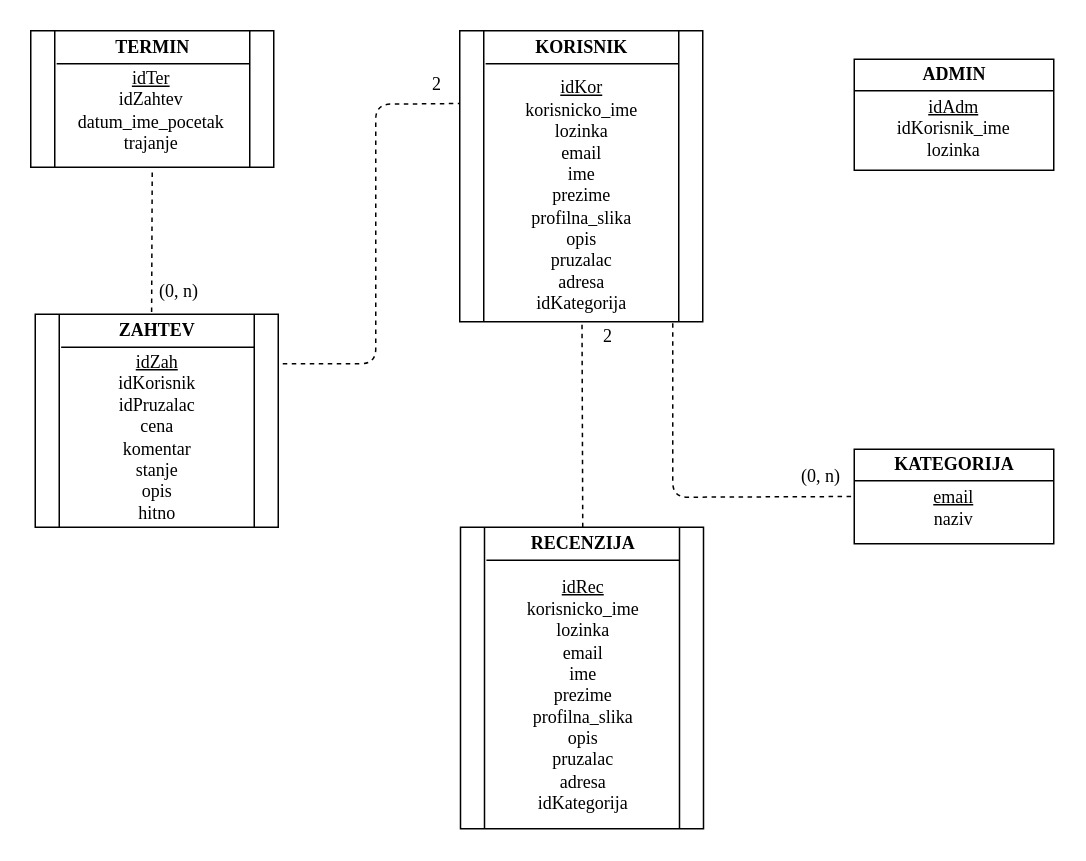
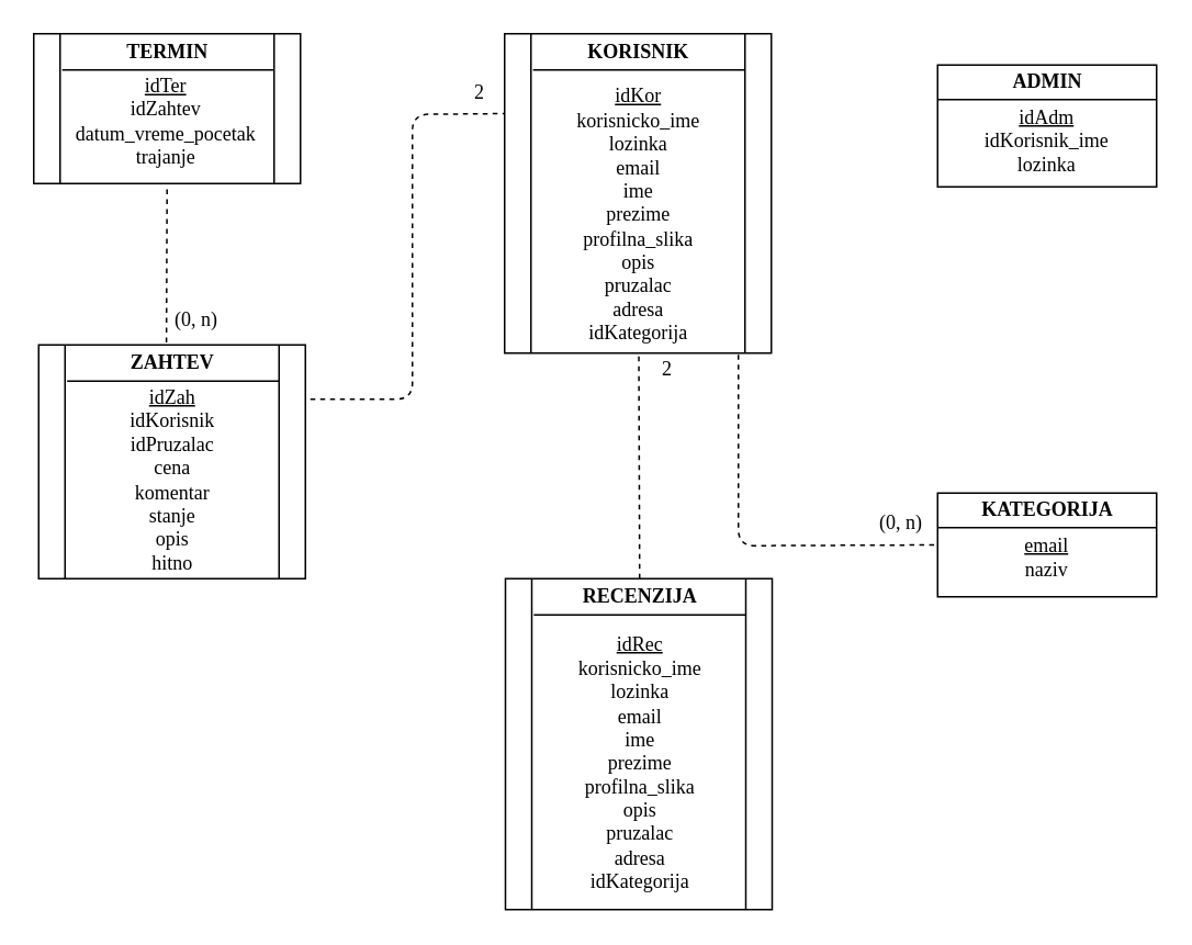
  <mxCell id="0" />
  <mxCell id="1" parent="0" />
  <mxCell id="2" value="" style="shape=process;whiteSpace=wrap;html=1;backgroundOutline=1;fontFamily=Times New Roman;" vertex="1" parent="1"><mxGeometry x="20" y="20" width="162" height="91" as="geometry" /></mxCell>
  <mxCell id="3" value="&lt;b&gt;TERMIN&lt;/b&gt;" style="text;html=1;strokeColor=none;fillColor=none;align=center;verticalAlign=middle;whiteSpace=wrap;rounded=0;fontFamily=Times New Roman;" vertex="1" parent="1"><mxGeometry x="29" y="20" width="145" height="22" as="geometry" /></mxCell>
  <mxCell id="4" value="" style="endArrow=none;html=1;fontFamily=Times New Roman;exitX=0.057;exitY=0.999;exitDx=0;exitDy=0;exitPerimeter=0;" edge="1" parent="1" source="3"><mxGeometry width="50" height="50" relative="1" as="geometry"><mxPoint x="38" y="42" as="sourcePoint" /><mxPoint x="166" y="42" as="targetPoint" /><Array as="points"><mxPoint x="92" y="42" /></Array></mxGeometry></mxCell>
- <mxCell id="5" value="&lt;u&gt;idTer&lt;/u&gt;&lt;br&gt;idZahtev&lt;br&gt;datum_ime_pocetak&lt;br&gt;trajanje" style="text;html=1;strokeColor=none;fillColor=none;align=center;verticalAlign=middle;whiteSpace=wrap;rounded=0;fontFamily=Times New Roman;" vertex="1" parent="1"><mxGeometry x="23" y="42" width="155" height="62" as="geometry" /></mxCell>
+ <mxCell id="5" value="&lt;u&gt;idTer&lt;/u&gt;&lt;br&gt;idZahtev&lt;br&gt;datum_vreme_pocetak&lt;br&gt;trajanje" style="text;html=1;strokeColor=none;fillColor=none;align=center;verticalAlign=middle;whiteSpace=wrap;rounded=0;fontFamily=Times New Roman;" vertex="1" parent="1"><mxGeometry x="23" y="42" width="155" height="62" as="geometry" /></mxCell>
  <mxCell id="6" value="" style="shape=process;whiteSpace=wrap;html=1;backgroundOutline=1;fontFamily=Times New Roman;" vertex="1" parent="1"><mxGeometry x="23" y="209" width="162" height="142" as="geometry" /></mxCell>
  <mxCell id="7" value="&lt;b&gt;ZAHTEV&lt;/b&gt;" style="text;html=1;strokeColor=none;fillColor=none;align=center;verticalAlign=middle;whiteSpace=wrap;rounded=0;fontFamily=Times New Roman;" vertex="1" parent="1"><mxGeometry x="32" y="209" width="145" height="22" as="geometry" /></mxCell>
  <mxCell id="8" value="" style="endArrow=none;html=1;fontFamily=Times New Roman;exitX=0.057;exitY=0.999;exitDx=0;exitDy=0;exitPerimeter=0;" edge="1" parent="1" source="7"><mxGeometry width="50" height="50" relative="1" as="geometry"><mxPoint x="41" y="231" as="sourcePoint" /><mxPoint x="169" y="231" as="targetPoint" /><Array as="points"><mxPoint x="95" y="231" /></Array></mxGeometry></mxCell>
  <mxCell id="9" value="&lt;u&gt;idZah&lt;/u&gt;&lt;br&gt;idKorisnik&lt;br&gt;idPruzalac&lt;br&gt;cena&lt;br&gt;komentar&lt;br&gt;stanje&lt;br&gt;opis&lt;br&gt;hitno" style="text;html=1;strokeColor=none;fillColor=none;align=center;verticalAlign=middle;whiteSpace=wrap;rounded=0;fontFamily=Times New Roman;" vertex="1" parent="1"><mxGeometry x="27" y="242" width="155" height="98" as="geometry" /></mxCell>
  <mxCell id="10" value="" style="shape=process;whiteSpace=wrap;html=1;backgroundOutline=1;fontFamily=Times New Roman;" vertex="1" parent="1"><mxGeometry x="306" y="20" width="162" height="194" as="geometry" /></mxCell>
  <mxCell id="11" value="&lt;b&gt;KORISNIK&lt;/b&gt;" style="text;html=1;strokeColor=none;fillColor=none;align=center;verticalAlign=middle;whiteSpace=wrap;rounded=0;fontFamily=Times New Roman;" vertex="1" parent="1"><mxGeometry x="315" y="20" width="145" height="22" as="geometry" /></mxCell>
  <mxCell id="12" value="" style="endArrow=none;html=1;fontFamily=Times New Roman;exitX=0.057;exitY=0.999;exitDx=0;exitDy=0;exitPerimeter=0;" edge="1" parent="1" source="11"><mxGeometry width="50" height="50" relative="1" as="geometry"><mxPoint x="324" y="42" as="sourcePoint" /><mxPoint x="452" y="42" as="targetPoint" /><Array as="points"><mxPoint x="378" y="42" /></Array></mxGeometry></mxCell>
  <mxCell id="13" value="&lt;u&gt;idKor&lt;/u&gt;&lt;br&gt;korisnicko_ime&lt;br&gt;lozinka&lt;br&gt;email&lt;br&gt;ime&lt;br&gt;prezime&lt;br&gt;profilna_slika&lt;br&gt;opis&lt;br&gt;pruzalac&lt;br&gt;adresa&lt;br&gt;idKategorija" style="text;html=1;strokeColor=none;fillColor=none;align=center;verticalAlign=middle;whiteSpace=wrap;rounded=0;fontFamily=Times New Roman;" vertex="1" parent="1"><mxGeometry x="310" y="46" width="155" height="167" as="geometry" /></mxCell>
  <mxCell id="14" value="" style="shape=process;whiteSpace=wrap;html=1;backgroundOutline=1;fontFamily=Times New Roman;" vertex="1" parent="1"><mxGeometry x="306.5" y="351" width="162" height="201" as="geometry" /></mxCell>
  <mxCell id="15" value="&lt;b&gt;RECENZIJA&lt;/b&gt;" style="text;html=1;strokeColor=none;fillColor=none;align=center;verticalAlign=middle;whiteSpace=wrap;rounded=0;fontFamily=Times New Roman;" vertex="1" parent="1"><mxGeometry x="315.5" y="351" width="145" height="22" as="geometry" /></mxCell>
  <mxCell id="16" value="" style="endArrow=none;html=1;fontFamily=Times New Roman;exitX=0.057;exitY=0.999;exitDx=0;exitDy=0;exitPerimeter=0;" edge="1" parent="1" source="15"><mxGeometry width="50" height="50" relative="1" as="geometry"><mxPoint x="324.5" y="373" as="sourcePoint" /><mxPoint x="452.5" y="373" as="targetPoint" /><Array as="points"><mxPoint x="378.5" y="373" /></Array></mxGeometry></mxCell>
  <mxCell id="17" value="&lt;u&gt;idRec&lt;/u&gt;&lt;br&gt;korisnicko_ime&lt;br&gt;lozinka&lt;br&gt;email&lt;br&gt;ime&lt;br&gt;prezime&lt;br&gt;profilna_slika&lt;br&gt;opis&lt;br&gt;pruzalac&lt;br&gt;adresa&lt;br&gt;idKategorija" style="text;html=1;strokeColor=none;fillColor=none;align=center;verticalAlign=middle;whiteSpace=wrap;rounded=0;fontFamily=Times New Roman;" vertex="1" parent="1"><mxGeometry x="310.5" y="377" width="155" height="172" as="geometry" /></mxCell>
  <mxCell id="18" value="" style="rounded=0;whiteSpace=wrap;html=1;fontFamily=Times New Roman;" vertex="1" parent="1"><mxGeometry x="569" y="39" width="133" height="74" as="geometry" /></mxCell>
  <mxCell id="19" value="" style="endArrow=none;html=1;fontFamily=Times New Roman;entryX=1;entryY=0.25;entryDx=0;entryDy=0;exitX=0;exitY=0.25;exitDx=0;exitDy=0;" edge="1" parent="1"><mxGeometry width="50" height="50" relative="1" as="geometry"><mxPoint x="569" y="60" as="sourcePoint" /><mxPoint x="702" y="60" as="targetPoint" /></mxGeometry></mxCell>
  <mxCell id="20" value="&lt;b&gt;ADMIN&lt;/b&gt;" style="text;html=1;strokeColor=none;fillColor=none;align=center;verticalAlign=middle;whiteSpace=wrap;rounded=0;fontFamily=Times New Roman;" vertex="1" parent="1"><mxGeometry x="572.5" y="39" width="126" height="20" as="geometry" /></mxCell>
  <mxCell id="21" value="&lt;u&gt;idAdm&lt;/u&gt;&lt;br&gt;idKorisnik_ime&lt;br&gt;lozinka" style="text;html=1;strokeColor=none;fillColor=none;align=center;verticalAlign=middle;whiteSpace=wrap;rounded=0;fontFamily=Times New Roman;" vertex="1" parent="1"><mxGeometry x="577" y="63" width="117" height="44" as="geometry" /></mxCell>
  <mxCell id="22" value="" style="rounded=0;whiteSpace=wrap;html=1;fontFamily=Times New Roman;" vertex="1" parent="1"><mxGeometry x="569" y="299" width="133" height="63" as="geometry" /></mxCell>
  <mxCell id="23" value="" style="endArrow=none;html=1;fontFamily=Times New Roman;entryX=1;entryY=0.25;entryDx=0;entryDy=0;exitX=0;exitY=0.25;exitDx=0;exitDy=0;" edge="1" parent="1"><mxGeometry width="50" height="50" relative="1" as="geometry"><mxPoint x="569" y="320" as="sourcePoint" /><mxPoint x="702" y="320" as="targetPoint" /></mxGeometry></mxCell>
  <mxCell id="24" value="&lt;b&gt;KATEGORIJA&lt;/b&gt;" style="text;html=1;strokeColor=none;fillColor=none;align=center;verticalAlign=middle;whiteSpace=wrap;rounded=0;fontFamily=Times New Roman;" vertex="1" parent="1"><mxGeometry x="572.5" y="299" width="126" height="20" as="geometry" /></mxCell>
  <mxCell id="25" value="&lt;u&gt;email&lt;/u&gt;&lt;br&gt;naziv&lt;br&gt;" style="text;html=1;strokeColor=none;fillColor=none;align=center;verticalAlign=middle;whiteSpace=wrap;rounded=0;fontFamily=Times New Roman;" vertex="1" parent="1"><mxGeometry x="577" y="319" width="117" height="37" as="geometry" /></mxCell>
  <mxCell id="26" value="" style="endArrow=none;dashed=1;html=1;fontFamily=Times New Roman;movable=0;resizable=0;rotatable=0;deletable=0;editable=0;connectable=0;exitX=0.473;exitY=-0.065;exitDx=0;exitDy=0;exitPerimeter=0;" edge="1" parent="1" source="7"><mxGeometry width="50" height="50" relative="1" as="geometry"><mxPoint x="94" y="123" as="sourcePoint" /><mxPoint x="101" y="111" as="targetPoint" /><Array as="points" /></mxGeometry></mxCell>
  <mxCell id="27" value="(0, n)" style="text;html=1;strokeColor=none;fillColor=none;align=center;verticalAlign=middle;whiteSpace=wrap;rounded=0;fontFamily=Times New Roman;" vertex="1" parent="1"><mxGeometry x="99" y="184" width="40" height="20" as="geometry" /></mxCell>
  <mxCell id="28" value="" style="endArrow=none;dashed=1;html=1;fontFamily=Times New Roman;entryX=0;entryY=0.25;entryDx=0;entryDy=0;" edge="1" parent="1" target="10"><mxGeometry width="50" height="50" relative="1" as="geometry"><mxPoint x="188" y="242" as="sourcePoint" /><mxPoint x="264" y="196" as="targetPoint" /><Array as="points"><mxPoint x="250" y="242" /><mxPoint x="250" y="69" /></Array></mxGeometry></mxCell>
  <mxCell id="29" value="2" style="text;html=1;strokeColor=none;fillColor=none;align=center;verticalAlign=middle;whiteSpace=wrap;rounded=0;fontFamily=Times New Roman;" vertex="1" parent="1"><mxGeometry x="270.5" y="46" width="40" height="20" as="geometry" /></mxCell>
  <mxCell id="30" value="" style="endArrow=none;dashed=1;html=1;fontFamily=Times New Roman;entryX=0.5;entryY=1;entryDx=0;entryDy=0;exitX=0.5;exitY=0;exitDx=0;exitDy=0;" edge="1" parent="1" source="15" target="13"><mxGeometry width="50" height="50" relative="1" as="geometry"><mxPoint x="214" y="384" as="sourcePoint" /><mxPoint x="264" y="334" as="targetPoint" /></mxGeometry></mxCell>
  <mxCell id="31" value="2" style="text;html=1;strokeColor=none;fillColor=none;align=center;verticalAlign=middle;whiteSpace=wrap;rounded=0;fontFamily=Times New Roman;" vertex="1" parent="1"><mxGeometry x="385" y="214" width="40" height="20" as="geometry" /></mxCell>
  <mxCell id="32" value="" style="endArrow=none;dashed=1;html=1;fontFamily=Times New Roman;entryX=0;entryY=0.5;entryDx=0;entryDy=0;" edge="1" parent="1" target="22"><mxGeometry width="50" height="50" relative="1" as="geometry"><mxPoint x="448" y="215" as="sourcePoint" /><mxPoint x="352" y="266" as="targetPoint" /><Array as="points"><mxPoint x="448" y="258" /><mxPoint x="448" y="331" /></Array></mxGeometry></mxCell>
  <mxCell id="33" value="(0, n)" style="text;html=1;strokeColor=none;fillColor=none;align=center;verticalAlign=middle;whiteSpace=wrap;rounded=0;fontFamily=Times New Roman;" vertex="1" parent="1"><mxGeometry x="527" y="307" width="40" height="20" as="geometry" /></mxCell>
